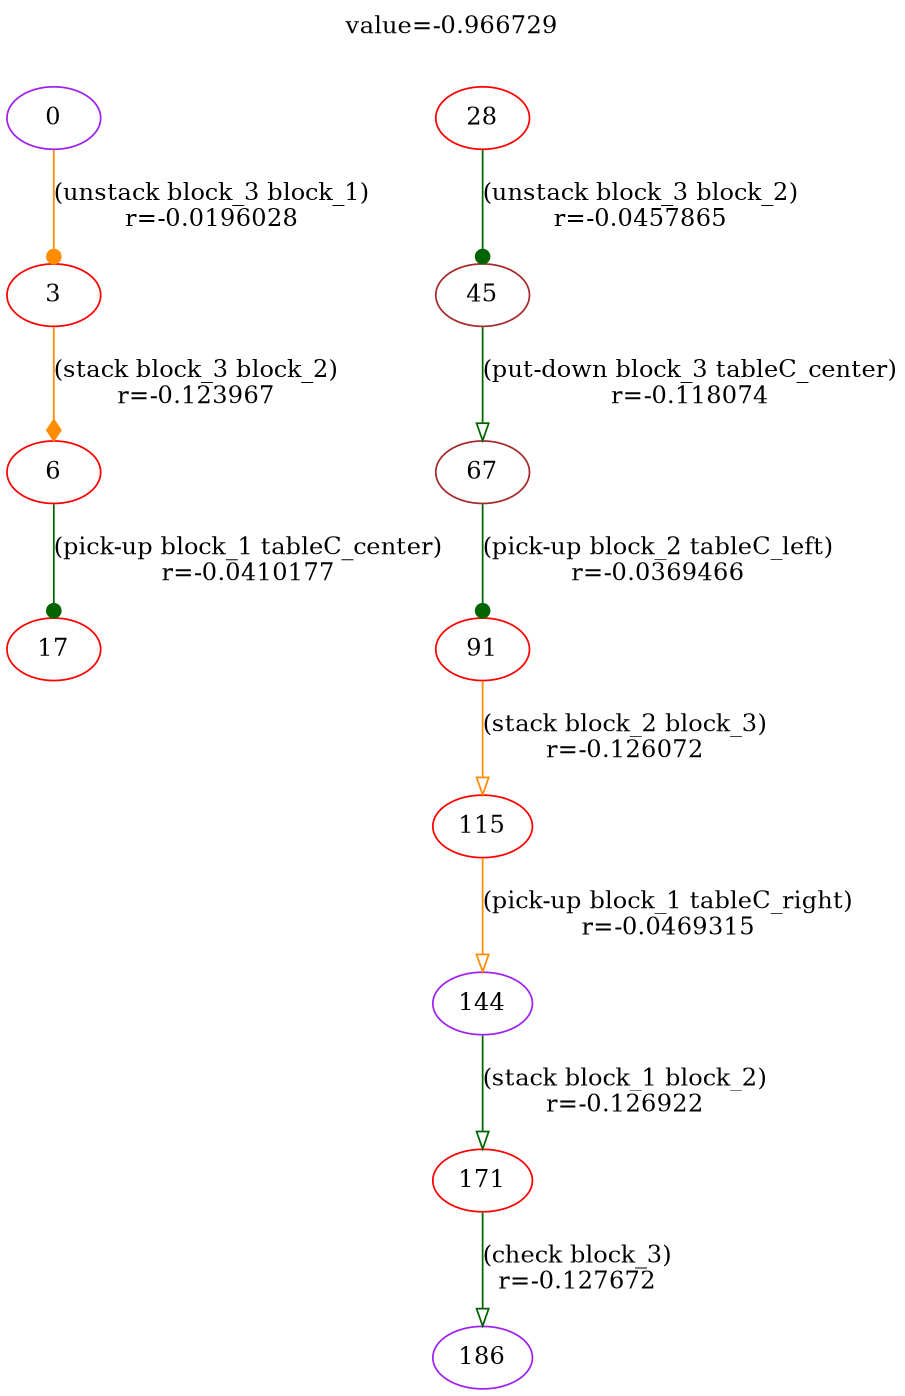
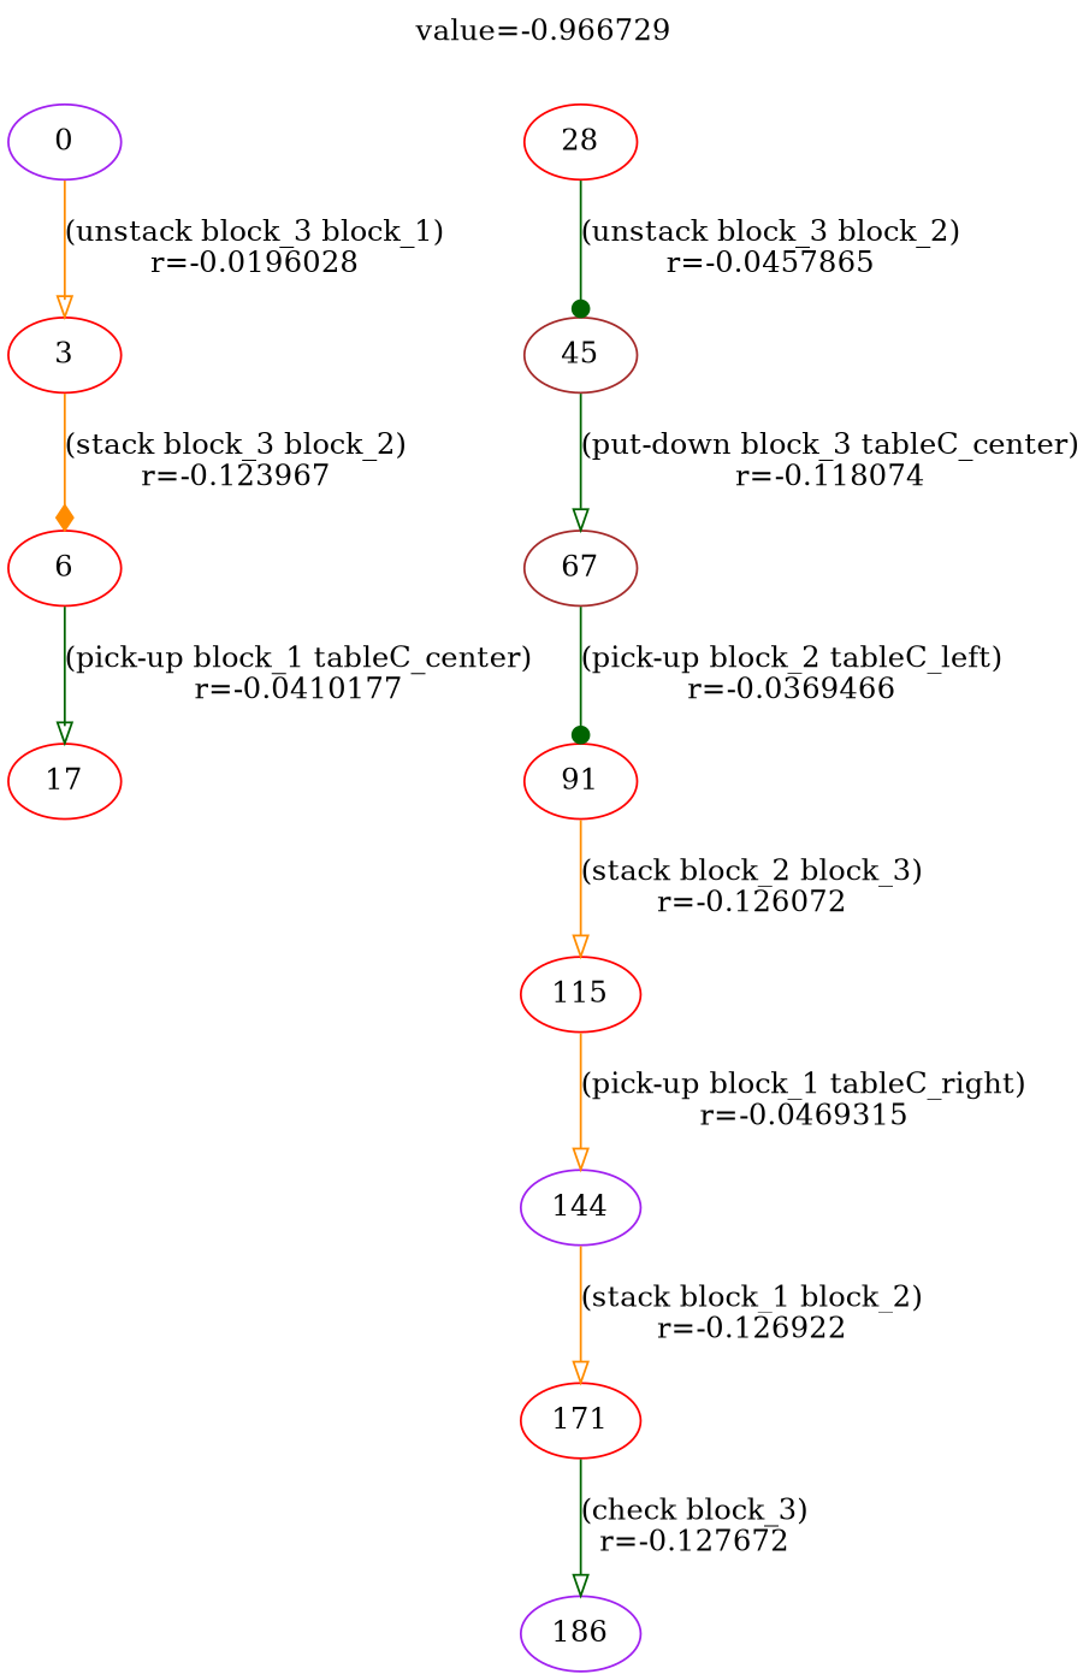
  digraph {
    label="value=-0.966729"
    labelloc=top
    node [color=red]
    edge [arrowhead=onormal color=darkgreen]
    0 [color=purple]
    3
    n3 [label=6]
    17
    45 [color=brown]
    28
    67 [color=brown]
    91
    115
    144 [color=purple]
    171
    186 [color=purple]
-   0 -> 3 [arrowhead=dot color=darkorange label="(unstack block_3 block_1)\nr=-0.0196028"]
+   0 -> 3 [color=darkorange label="(unstack block_3 block_1)\nr=-0.0196028"]
    3 -> n3 [arrowhead=diamond color=darkorange label="(stack block_3 block_2)\nr=-0.123967"]
-   n3 -> 17 [arrowhead=dot label="(pick-up block_1 tableC_center)\nr=-0.0410177"]
+   n3 -> 17 [label="(pick-up block_1 tableC_center)\nr=-0.0410177"]
    45 -> 67 [label="(put-down block_3 tableC_center)\nr=-0.118074"]
    28 -> 45 [arrowhead=dot label="(unstack block_3 block_2)\nr=-0.0457865"]
    67 -> 91 [arrowhead=dot label="(pick-up block_2 tableC_left)\nr=-0.0369466"]
    91 -> 115 [color=darkorange label="(stack block_2 block_3)\nr=-0.126072"]
    115 -> 144 [color=darkorange label="(pick-up block_1 tableC_right)\nr=-0.0469315"]
-   144 -> 171 [label="(stack block_1 block_2)\nr=-0.126922"]
+   144 -> 171 [color=darkorange label="(stack block_1 block_2)\nr=-0.126922"]
    171 -> 186 [label="(check block_3)\nr=-0.127672"]
  }
